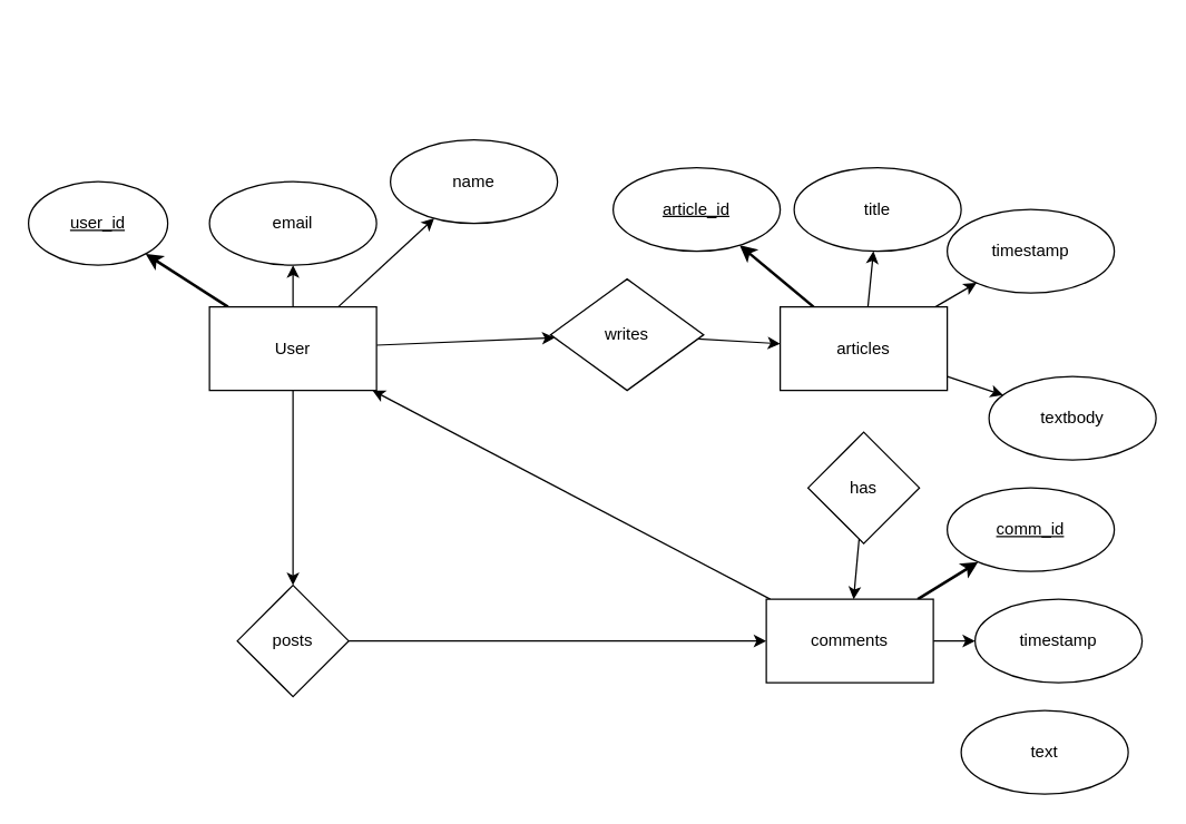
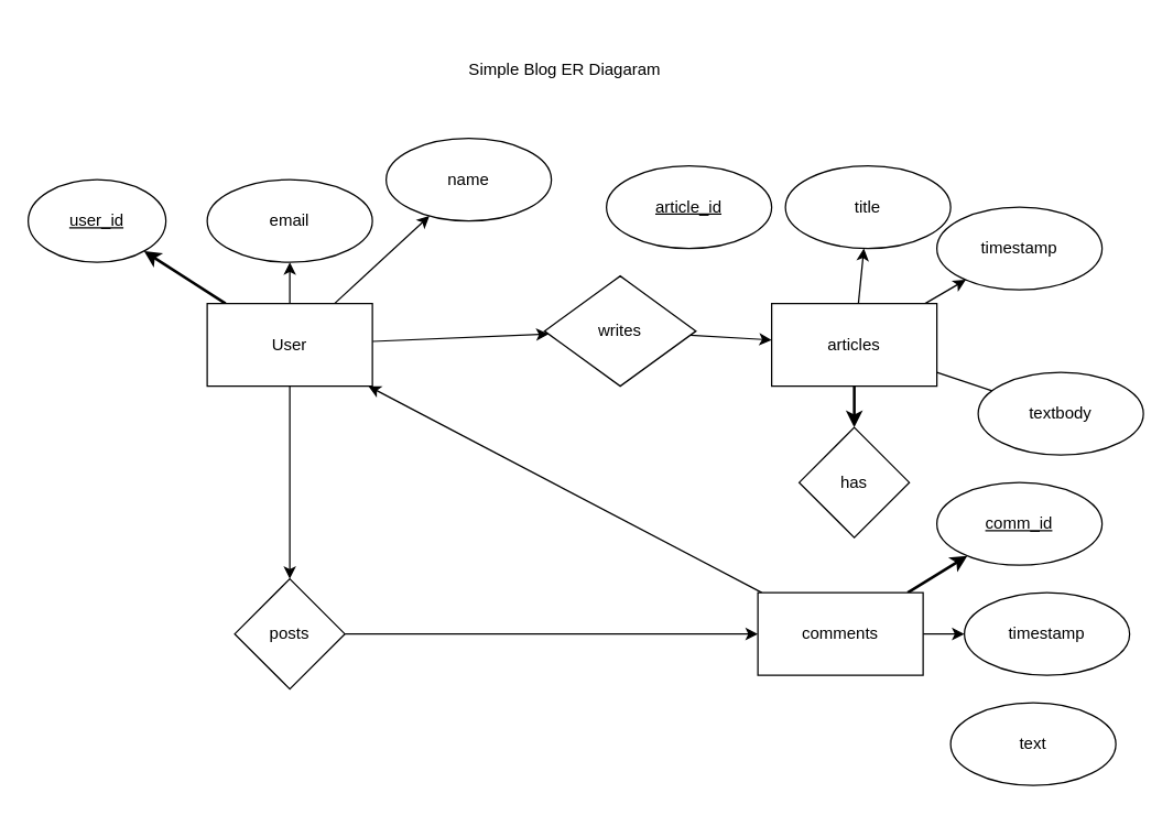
  <mxCell id="0" />
  <mxCell id="1" parent="0" />
+ <mxCell id="2" value="Simple Blog ER Diagaram" style="text;html=1;strokeColor=none;fillColor=none;align=center;verticalAlign=middle;whiteSpace=wrap;rounded=0;" vertex="1" parent="1"><mxGeometry x="310" y="20" width="200" height="60" as="geometry" /></mxCell>
  <mxCell id="3" value="" style="edgeStyle=none;html=1;strokeWidth=2;" edge="1" parent="1" source="8" target="9"><mxGeometry relative="1" as="geometry" /></mxCell>
  <mxCell id="4" value="" style="edgeStyle=none;html=1;strokeWidth=1;" edge="1" parent="1" source="8" target="10"><mxGeometry relative="1" as="geometry" /></mxCell>
  <mxCell id="5" value="" style="edgeStyle=none;html=1;strokeWidth=1;" edge="1" parent="1" source="8" target="11"><mxGeometry relative="1" as="geometry" /></mxCell>
  <mxCell id="6" value="" style="edgeStyle=none;html=1;strokeWidth=1;" edge="1" parent="1" source="8" target="13"><mxGeometry relative="1" as="geometry" /></mxCell>
  <mxCell id="7" value="" style="edgeStyle=none;html=1;strokeWidth=1;" edge="1" parent="1" source="8" target="24"><mxGeometry relative="1" as="geometry" /></mxCell>
  <mxCell id="8" value="User" style="rounded=0;whiteSpace=wrap;html=1;" vertex="1" parent="1"><mxGeometry x="150" y="220" width="120" height="60" as="geometry" /></mxCell>
  <mxCell id="9" value="&lt;u&gt;user_id&lt;/u&gt;" style="ellipse;whiteSpace=wrap;html=1;rounded=0;" vertex="1" parent="1"><mxGeometry x="20" y="130" width="100" height="60" as="geometry" /></mxCell>
  <mxCell id="10" value="email" style="ellipse;whiteSpace=wrap;html=1;rounded=0;" vertex="1" parent="1"><mxGeometry x="150" y="130" width="120" height="60" as="geometry" /></mxCell>
  <mxCell id="11" value="name" style="ellipse;whiteSpace=wrap;html=1;rounded=0;" vertex="1" parent="1"><mxGeometry x="280" y="100" width="120" height="60" as="geometry" /></mxCell>
  <mxCell id="12" value="" style="edgeStyle=none;html=1;strokeWidth=1;" edge="1" parent="1" source="13" target="18"><mxGeometry relative="1" as="geometry" /></mxCell>
  <mxCell id="13" value="writes" style="rhombus;whiteSpace=wrap;html=1;rounded=0;" vertex="1" parent="1"><mxGeometry x="395" y="200" width="110" height="80" as="geometry" /></mxCell>
- <mxCell id="14" value="" style="edgeStyle=none;html=1;strokeWidth=2;" edge="1" parent="1" source="18" target="19"><mxGeometry relative="1" as="geometry" /></mxCell>
+ <mxCell id="14" value="" style="edgeStyle=none;html=1;strokeWidth=2;" edge="1" parent="1" source="18" target="30"><mxGeometry relative="1" as="geometry" /></mxCell>
  <mxCell id="15" value="" style="edgeStyle=none;html=1;strokeWidth=1;" edge="1" parent="1" source="18" target="20"><mxGeometry relative="1" as="geometry" /></mxCell>
  <mxCell id="16" value="" style="edgeStyle=none;html=1;strokeWidth=1;" edge="1" parent="1" source="18" target="21"><mxGeometry relative="1" as="geometry" /></mxCell>
- <mxCell id="17" value="" style="edgeStyle=none;html=1;strokeWidth=1;" edge="1" parent="1" source="18" target="22"><mxGeometry relative="1" as="geometry" /></mxCell>
+ <mxCell id="17" value="" style="edgeStyle=none;html=1;strokeWidth=1;endArrow=none;" edge="1" parent="1" source="18" target="22"><mxGeometry relative="1" as="geometry" /></mxCell>
  <mxCell id="18" value="articles" style="rounded=0;whiteSpace=wrap;html=1;" vertex="1" parent="1"><mxGeometry x="560" y="220" width="120" height="60" as="geometry" /></mxCell>
  <mxCell id="19" value="&lt;u&gt;article_id&lt;/u&gt;" style="ellipse;whiteSpace=wrap;html=1;rounded=0;" vertex="1" parent="1"><mxGeometry x="440" y="120" width="120" height="60" as="geometry" /></mxCell>
  <mxCell id="20" value="title" style="ellipse;whiteSpace=wrap;html=1;rounded=0;" vertex="1" parent="1"><mxGeometry x="570" y="120" width="120" height="60" as="geometry" /></mxCell>
  <mxCell id="21" value="timestamp" style="ellipse;whiteSpace=wrap;html=1;rounded=0;" vertex="1" parent="1"><mxGeometry x="680" y="150" width="120" height="60" as="geometry" /></mxCell>
  <mxCell id="22" value="textbody" style="ellipse;whiteSpace=wrap;html=1;rounded=0;" vertex="1" parent="1"><mxGeometry x="710" y="270" width="120" height="60" as="geometry" /></mxCell>
  <mxCell id="23" value="" style="edgeStyle=none;html=1;strokeWidth=1;" edge="1" parent="1" source="24" target="28"><mxGeometry relative="1" as="geometry" /></mxCell>
  <mxCell id="24" value="posts" style="rhombus;whiteSpace=wrap;html=1;rounded=0;" vertex="1" parent="1"><mxGeometry x="170" y="420" width="80" height="80" as="geometry" /></mxCell>
  <mxCell id="25" value="" style="edgeStyle=none;html=1;strokeWidth=2;" edge="1" parent="1" source="28" target="31"><mxGeometry relative="1" as="geometry" /></mxCell>
  <mxCell id="26" value="" style="edgeStyle=none;html=1;strokeWidth=1;" edge="1" parent="1" source="28" target="32"><mxGeometry relative="1" as="geometry" /></mxCell>
  <mxCell id="27" value="" style="edgeStyle=none;html=1;strokeWidth=1;" edge="1" parent="1" source="28" target="8"><mxGeometry relative="1" as="geometry" /></mxCell>
  <mxCell id="28" value="comments" style="rounded=0;whiteSpace=wrap;html=1;" vertex="1" parent="1"><mxGeometry x="550" y="430" width="120" height="60" as="geometry" /></mxCell>
- <mxCell id="29" value="" style="edgeStyle=none;html=1;strokeWidth=1;" edge="1" parent="1" source="30" target="28"><mxGeometry relative="1" as="geometry" /></mxCell>
  <mxCell id="30" value="has" style="rhombus;whiteSpace=wrap;html=1;rounded=0;" vertex="1" parent="1"><mxGeometry x="580" y="310" width="80" height="80" as="geometry" /></mxCell>
  <mxCell id="31" value="&lt;u&gt;comm_id&lt;/u&gt;" style="ellipse;whiteSpace=wrap;html=1;rounded=0;" vertex="1" parent="1"><mxGeometry x="680" y="350" width="120" height="60" as="geometry" /></mxCell>
  <mxCell id="32" value="timestamp" style="ellipse;whiteSpace=wrap;html=1;rounded=0;" vertex="1" parent="1"><mxGeometry x="700" y="430" width="120" height="60" as="geometry" /></mxCell>
  <mxCell id="33" value="text" style="ellipse;whiteSpace=wrap;html=1;rounded=0;" vertex="1" parent="1"><mxGeometry x="690" y="510" width="120" height="60" as="geometry" /></mxCell>
